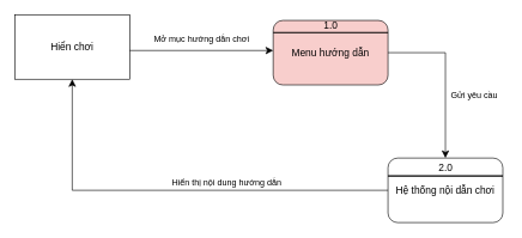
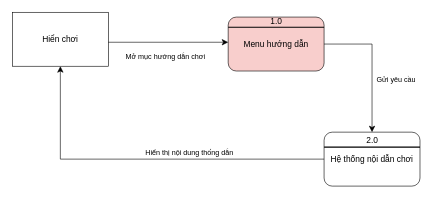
  <mxCell id="0" />
  <mxCell id="1" parent="0" />
  <mxCell id="2" value="&lt;font style=&quot;font-size: 14px;&quot;&gt;Hiển chơi&lt;/font&gt;" style="rounded=0;whiteSpace=wrap;html=1;" vertex="1" parent="1"><mxGeometry x="20" y="20" width="160" height="90" as="geometry" /></mxCell>
  <mxCell id="3" value="&lt;font style=&quot;font-size: 14px;&quot;&gt;Menu hướng dẫn&lt;/font&gt;" style="rounded=1;whiteSpace=wrap;html=1;fillColor=#f8cecc;" vertex="1" parent="1"><mxGeometry x="380" y="28" width="160" height="90" as="geometry" /></mxCell>
  <mxCell id="4" value="" style="edgeStyle=segmentEdgeStyle;endArrow=classic;html=1;curved=0;rounded=0;endSize=8;startSize=8;" edge="1" parent="1" target="3"><mxGeometry width="50" height="50" relative="1" as="geometry"><mxPoint x="180" y="70" as="sourcePoint" /><mxPoint x="230" y="20" as="targetPoint" /></mxGeometry></mxCell>
- <mxCell id="5" value="Mở mục hướng dẫn chơi" style="text;html=1;align=center;verticalAlign=middle;resizable=0;points=[];autosize=1;strokeColor=none;fillColor=none;" vertex="1" parent="1"><mxGeometry x="200" y="40" width="160" height="30" as="geometry" /></mxCell>
+ <mxCell id="5" value="Mở mục hướng dẫn chơi" style="text;html=1;align=center;verticalAlign=middle;resizable=0;points=[];autosize=1;strokeColor=none;fillColor=none;" vertex="1" parent="1"><mxGeometry x="195" y="80" width="160" height="30" as="geometry" /></mxCell>
  <mxCell id="6" value="" style="line;strokeWidth=2;html=1;" vertex="1" parent="1"><mxGeometry x="380" y="40" width="160" height="10" as="geometry" /></mxCell>
  <mxCell id="7" value="&lt;font style=&quot;font-size: 14px;&quot;&gt;1.0&lt;/font&gt;" style="text;html=1;align=center;verticalAlign=middle;resizable=0;points=[];autosize=1;strokeColor=none;fillColor=none;" vertex="1" parent="1"><mxGeometry x="440" y="20" width="40" height="30" as="geometry" /></mxCell>
  <mxCell id="8" value="" style="edgeStyle=segmentEdgeStyle;endArrow=classic;html=1;curved=0;rounded=0;endSize=8;startSize=8;exitX=1;exitY=0.5;exitDx=0;exitDy=0;" edge="1" parent="1" source="3"><mxGeometry width="50" height="50" relative="1" as="geometry"><mxPoint x="590" y="180" as="sourcePoint" /><mxPoint x="620" y="220" as="targetPoint" /></mxGeometry></mxCell>
  <mxCell id="9" value="&lt;span style=&quot;font-size: 14px;&quot;&gt;Hệ thống nội dẫn chơi&lt;/span&gt;" style="rounded=1;whiteSpace=wrap;html=1;" vertex="1" parent="1"><mxGeometry x="540" y="220" width="160" height="90" as="geometry" /></mxCell>
  <mxCell id="10" value="" style="line;strokeWidth=2;html=1;" vertex="1" parent="1"><mxGeometry x="540" y="240" width="160" height="10" as="geometry" /></mxCell>
  <mxCell id="11" value="&lt;font style=&quot;font-size: 14px;&quot;&gt;2.0&lt;/font&gt;" style="text;html=1;align=center;verticalAlign=middle;resizable=0;points=[];autosize=1;strokeColor=none;fillColor=none;" vertex="1" parent="1"><mxGeometry x="600" y="218" width="40" height="30" as="geometry" /></mxCell>
  <mxCell id="12" value="" style="edgeStyle=segmentEdgeStyle;endArrow=classic;html=1;curved=0;rounded=0;endSize=8;startSize=8;exitX=0;exitY=0.5;exitDx=0;exitDy=0;" edge="1" parent="1" source="9"><mxGeometry width="50" height="50" relative="1" as="geometry"><mxPoint x="50" y="160" as="sourcePoint" /><mxPoint x="100" y="110" as="targetPoint" /></mxGeometry></mxCell>
- <mxCell id="13" value="Hiển thị nội dung hướng dẫn" style="text;html=1;align=center;verticalAlign=middle;resizable=0;points=[];autosize=1;strokeColor=none;fillColor=none;" vertex="1" parent="1"><mxGeometry x="225" y="240" width="180" height="30" as="geometry" /></mxCell>
+ <mxCell id="13" value="Hiển thị nội dung thống dẫn" style="text;html=1;align=center;verticalAlign=middle;resizable=0;points=[];autosize=1;strokeColor=none;fillColor=none;" vertex="1" parent="1"><mxGeometry x="225" y="240" width="180" height="30" as="geometry" /></mxCell>
  <mxCell id="14" value="Gửi yêu cầu" style="text;html=1;align=center;verticalAlign=middle;resizable=0;points=[];autosize=1;strokeColor=none;fillColor=none;" vertex="1" parent="1"><mxGeometry x="615" y="118" width="90" height="30" as="geometry" /></mxCell>
